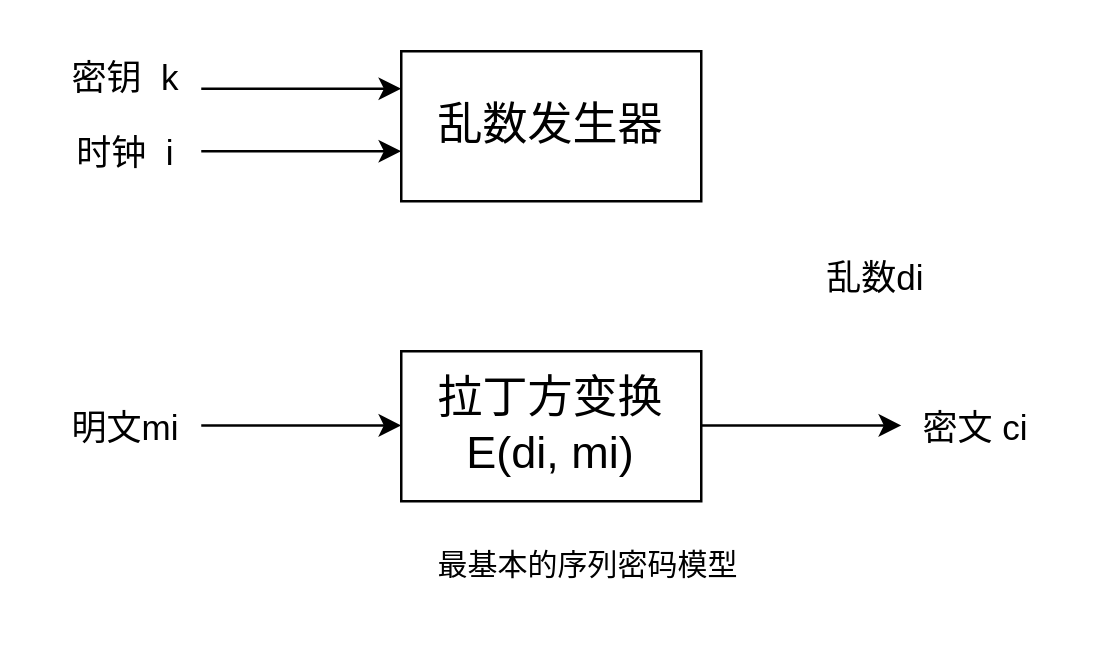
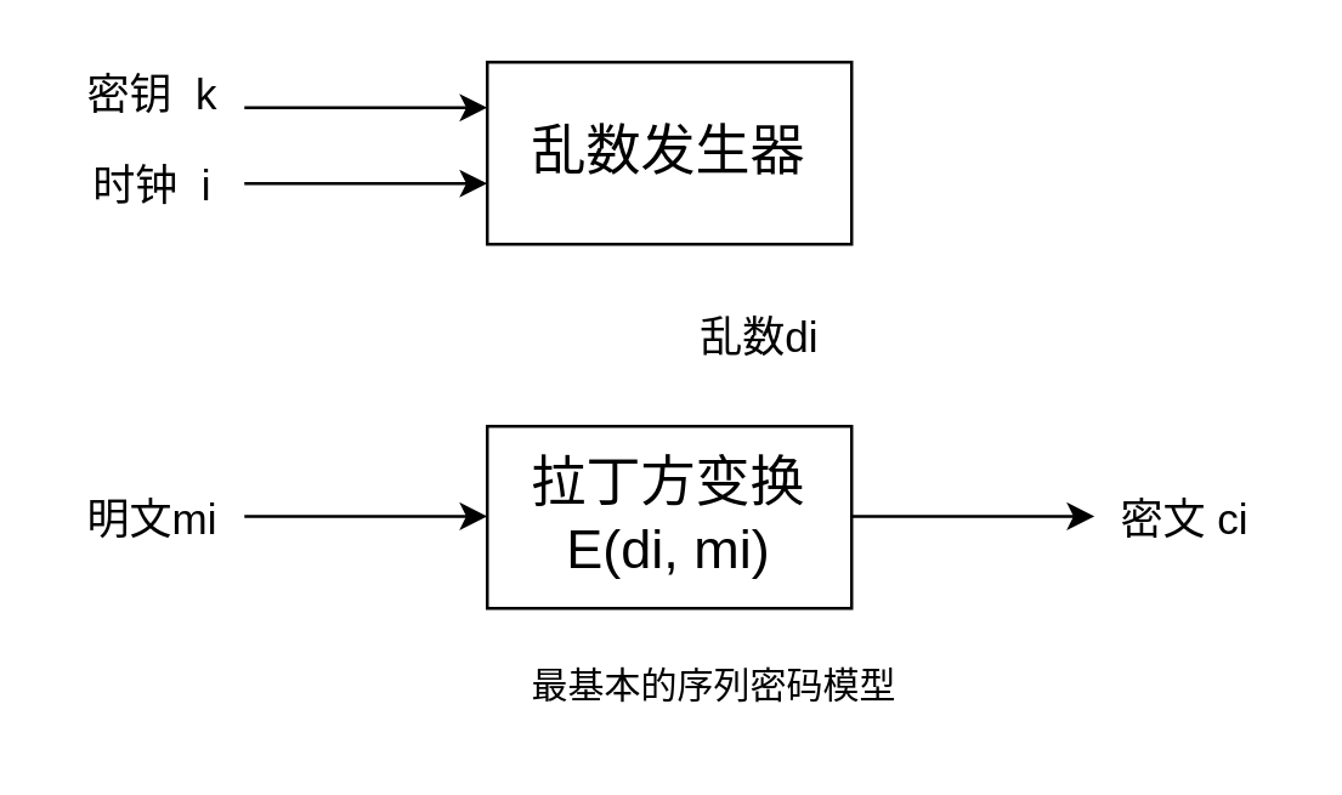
  <mxCell id="0" />
  <mxCell id="1" parent="0" />
  <mxCell id="2" value="&lt;font style=&quot;font-size: 18px;&quot;&gt;乱数发生器&lt;/font&gt;" style="rounded=0;whiteSpace=wrap;html=1;" vertex="1" parent="1"><mxGeometry x="160" y="20" width="120" height="60" as="geometry" /></mxCell>
  <mxCell id="3" value="" style="endArrow=classic;html=1;rounded=0;fontSize=18;entryX=0;entryY=0.25;entryDx=0;entryDy=0;" edge="1" parent="1" target="2"><mxGeometry width="50" height="50" relative="1" as="geometry"><mxPoint x="80" y="35" as="sourcePoint" /><mxPoint x="120" y="20" as="targetPoint" /></mxGeometry></mxCell>
  <mxCell id="4" value="" style="endArrow=classic;html=1;rounded=0;fontSize=18;entryX=0;entryY=0.25;entryDx=0;entryDy=0;" edge="1" parent="1"><mxGeometry width="50" height="50" relative="1" as="geometry"><mxPoint x="80" y="60" as="sourcePoint" /><mxPoint x="160" y="60" as="targetPoint" /></mxGeometry></mxCell>
  <mxCell id="5" value="&lt;font style=&quot;font-size: 14px;&quot;&gt;密钥&amp;nbsp; k&lt;/font&gt;" style="text;html=1;strokeColor=none;fillColor=none;align=center;verticalAlign=middle;whiteSpace=wrap;rounded=0;fontSize=18;" vertex="1" parent="1"><mxGeometry x="20" y="20" width="60" height="20" as="geometry" /></mxCell>
  <mxCell id="6" value="&lt;span style=&quot;font-size: 14px;&quot;&gt;时钟&amp;nbsp; i&lt;/span&gt;" style="text;html=1;strokeColor=none;fillColor=none;align=center;verticalAlign=middle;whiteSpace=wrap;rounded=0;fontSize=18;" vertex="1" parent="1"><mxGeometry x="20" y="50" width="60" height="20" as="geometry" /></mxCell>
  <mxCell id="7" value="&lt;span style=&quot;font-size: 14px;&quot;&gt;明文mi&lt;/span&gt;" style="text;html=1;strokeColor=none;fillColor=none;align=center;verticalAlign=middle;whiteSpace=wrap;rounded=0;fontSize=18;" vertex="1" parent="1"><mxGeometry x="20" y="160" width="60" height="20" as="geometry" /></mxCell>
  <mxCell id="8" value="&lt;span style=&quot;font-size: 18px;&quot;&gt;拉丁方变换E(di, mi)&lt;/span&gt;" style="rounded=0;whiteSpace=wrap;html=1;" vertex="1" parent="1"><mxGeometry x="160" y="140" width="120" height="60" as="geometry" /></mxCell>
- <mxCell id="9" value="&lt;span style=&quot;font-size: 14px;&quot;&gt;乱数di&lt;/span&gt;" style="text;html=1;strokeColor=none;fillColor=none;align=center;verticalAlign=middle;whiteSpace=wrap;rounded=0;fontSize=18;" vertex="1" parent="1"><mxGeometry x="320" y="100" width="60" height="20" as="geometry" /></mxCell>
+ <mxCell id="9" value="&lt;span style=&quot;font-size: 14px;&quot;&gt;乱数di&lt;/span&gt;" style="text;html=1;strokeColor=none;fillColor=none;align=center;verticalAlign=middle;whiteSpace=wrap;rounded=0;fontSize=18;" vertex="1" parent="1"><mxGeometry x="220" y="100" width="60" height="20" as="geometry" /></mxCell>
  <mxCell id="10" value="" style="endArrow=classic;html=1;rounded=0;fontSize=18;entryX=0;entryY=0.25;entryDx=0;entryDy=0;" edge="1" parent="1"><mxGeometry width="50" height="50" relative="1" as="geometry"><mxPoint x="280" y="169.66" as="sourcePoint" /><mxPoint x="360" y="169.66" as="targetPoint" /></mxGeometry></mxCell>
  <mxCell id="11" value="&lt;span style=&quot;font-size: 14px;&quot;&gt;密文 ci&lt;/span&gt;" style="text;html=1;strokeColor=none;fillColor=none;align=center;verticalAlign=middle;whiteSpace=wrap;rounded=0;fontSize=18;" vertex="1" parent="1"><mxGeometry x="360" y="160" width="60" height="20" as="geometry" /></mxCell>
  <mxCell id="12" value="" style="endArrow=classic;html=1;rounded=0;fontSize=18;entryX=0;entryY=0.25;entryDx=0;entryDy=0;" edge="1" parent="1"><mxGeometry width="50" height="50" relative="1" as="geometry"><mxPoint x="80" y="169.66" as="sourcePoint" /><mxPoint x="160" y="169.66" as="targetPoint" /></mxGeometry></mxCell>
  <mxCell id="13" value="&lt;font style=&quot;font-size: 12px;&quot;&gt;最基本的序列密码模型&lt;/font&gt;" style="text;html=1;strokeColor=none;fillColor=none;align=center;verticalAlign=middle;whiteSpace=wrap;rounded=0;fontSize=14;" vertex="1" parent="1"><mxGeometry x="165" y="210" width="140" height="30" as="geometry" /></mxCell>
